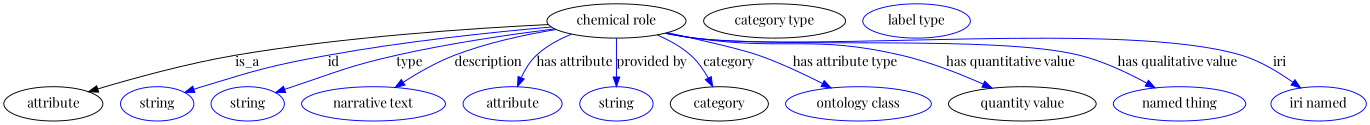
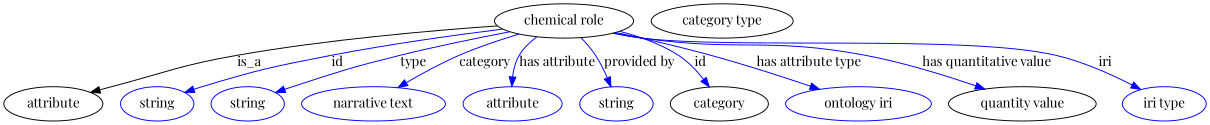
  digraph {
    fontname="Playfair Display"
    node [fontname="Playfair Display" color=blue]
    edge [fontname="Playfair Display" color=blue style=solid]
    n1 [height=0.5 label="chemical role" width=2.022 color=""]
    attribute [height=0.5 width=1.4443 color=""]
    n3 [height=0.5 label=string width=1.0652]
    n4 [height=0.5 label=string width=1.0652]
    n5 [height=0.5 label="narrative text" width=2.0943]
    n6 [height=0.5 label=attribute width=1.4443]
    n7 [height=0.5 label=string width=1.0652]
    category [height=0.5 width=1.4263 color=""]
-   n9 [height=0.5 label="ontology class" width=2.1304]
+   n9 [height=0.5 label="ontology iri" width=2.1304]
    n10 [color=black height=0.5 label="quantity value" width=2.1484]
-   n11 [height=0.5 label="named thing" width=1.9318]
-   n12 [height=0.5 label="iri named" width=1.2277]
+   n12 [height=0.5 label="iri type" width=1.2277]
    n13 [color=black height=0.5 label="category type" width=2.0762]
-   n14 [height=0.5 label="label type" width=1.5707]
    n1 -> attribute [label=is_a color="" style=""]
    n1 -> n3 [label=id]
    n1 -> n4 [label=type]
-   n1 -> n5 [label=description]
+   n1 -> n5 [label=category]
    n1 -> n6 [label="has attribute"]
    n1 -> n7 [label="provided by"]
-   n1 -> category [label=category]
+   n1 -> category [label=id]
    n1 -> n9 [label="has attribute type"]
    n1 -> n10 [label="has quantitative value"]
-   n1 -> n11 [label="has qualitative value"]
    n1 -> n12 [label=iri]
  }
